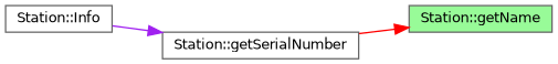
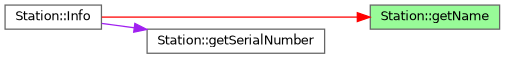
  digraph {
    rankdir=LR
    node [color=grey40 fillcolor=white fontname=Helvetica fontsize=10 shape=box style=filled]
    edge [fontname=Helvetica fontsize=10 labelfontname=Helvetica labelfontsize=10 style=solid]
    n1 [color=gray40 fontcolor=black height=0.2 label="Station::Info" width=0.4]
    n2 [fillcolor=palegreen height=0.2 label="Station::getName" width=0.4]
    n3 [height=0.2 label="Station::getSerialNumber" width=0.4]
-   n3 -> n2 [color=red]
+   n1 -> n2 [color=red]
    n1 -> n3 [color=purple]
  }
